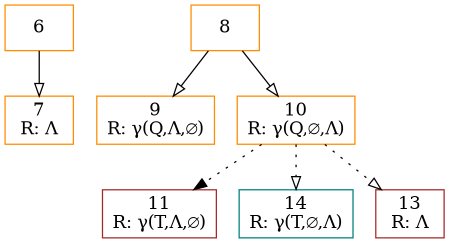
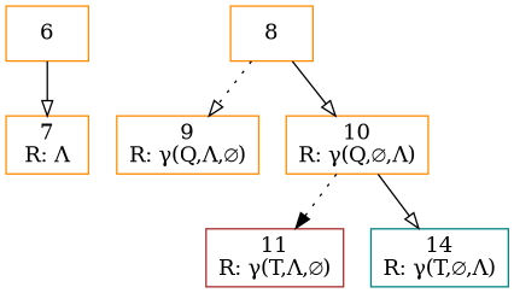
  digraph {
    node [color=darkorange shape=rect]
    edge [arrowhead=onormal style=solid]
    n1 [label="6\n"]
    n2 [label="7\nR: Λ"]
    n3 [label="8\n"]
    n4 [label="9\nR: γ(Q,Λ,∅)"]
    n5 [label="10\nR: γ(Q,∅,Λ)"]
    n6 [color=brown label="11\nR: γ(T,Λ,∅)"]
    n7 [color=teal label="14\nR: γ(T,∅,Λ)"]
-   n8 [color=brown label="13\nR: Λ"]
    n1 -> n2
-   n3 -> n4
+   n3 -> n4 [style=dotted]
    n3 -> n5
    n5 -> n6 [arrowhead=normal style=dotted]
-   n5 -> n7 [style=dotted]
-   n5 -> n8 [style=dotted]
+   n5 -> n7
  }
